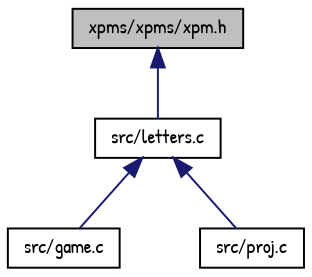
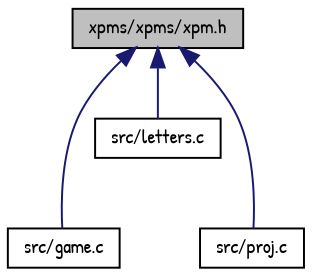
  digraph {
    fontname="Patrick Hand"
    node [color=black fillcolor=white fontname="Patrick Hand" fontsize=10 shape=record style=filled]
    edge [color=midnightblue dir=back fontname="Patrick Hand" fontsize=10 labelfontname=Helvetica labelfontsize=10 style=solid]
    n1 [fillcolor=grey75 fontcolor=black height=0.2 label="xpms/xpms/xpm.h" width=0.4]
    n2 [height=0.2 label="src/game.c" width=0.4]
    n3 [height=0.2 label="src/letters.c" width=0.4]
    n4 [height=0.2 label="src/proj.c" width=0.4]
-   n3 -> n2
+   n1 -> n2
    n1 -> n3
-   n3 -> n4
+   n1 -> n4
  }
